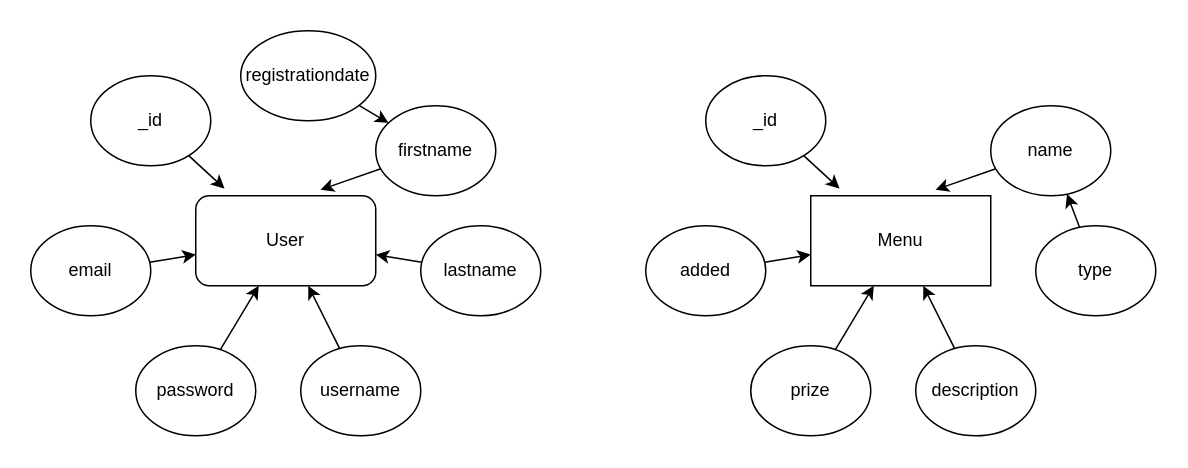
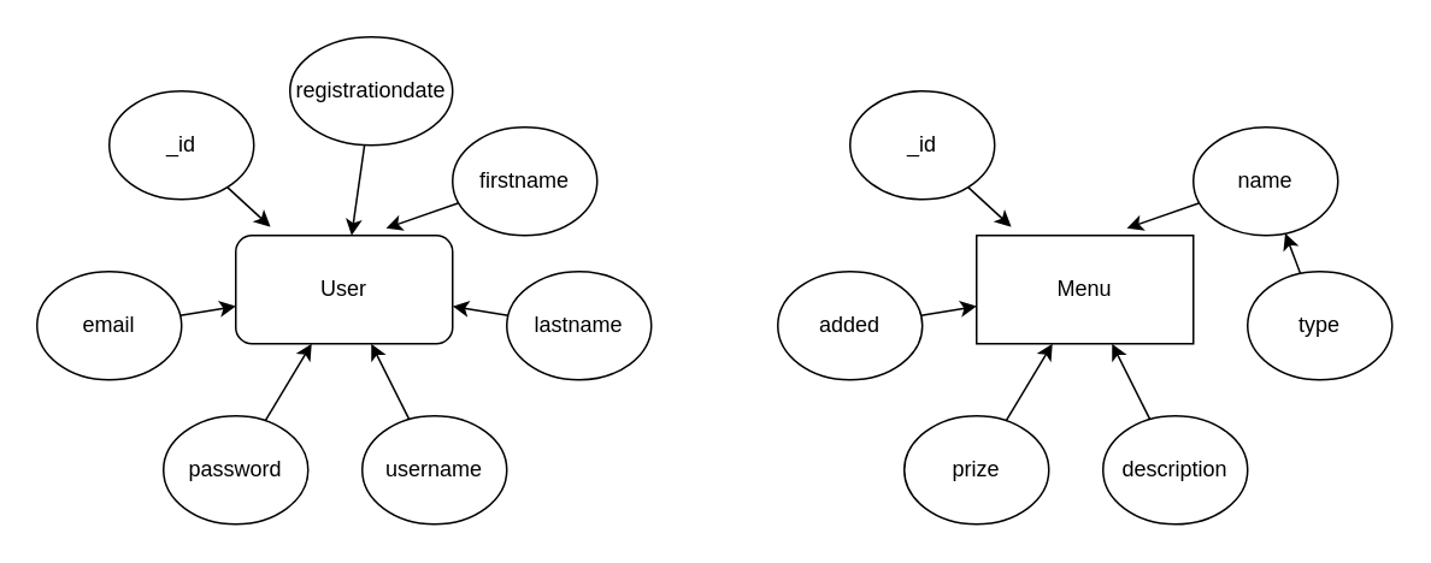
  <mxCell id="0" />
  <mxCell id="1" parent="0" />
  <mxCell id="2" value="" style="edgeStyle=none;html=1;" edge="1" parent="1" source="3" target="12"><mxGeometry relative="1" as="geometry" /></mxCell>
  <mxCell id="3" value="email" style="ellipse;whiteSpace=wrap;html=1;" vertex="1" parent="1"><mxGeometry x="20" y="150" width="80" height="60" as="geometry" /></mxCell>
  <mxCell id="4" value="" style="edgeStyle=none;html=1;entryX=0.693;entryY=-0.067;entryDx=0;entryDy=0;entryPerimeter=0;" edge="1" parent="1" source="5" target="12"><mxGeometry relative="1" as="geometry" /></mxCell>
  <mxCell id="5" value="firstname" style="ellipse;whiteSpace=wrap;html=1;" vertex="1" parent="1"><mxGeometry x="250" y="70" width="80" height="60" as="geometry" /></mxCell>
  <mxCell id="6" value="" style="edgeStyle=none;html=1;" edge="1" parent="1" source="7" target="12"><mxGeometry relative="1" as="geometry" /></mxCell>
  <mxCell id="7" value="lastname" style="ellipse;whiteSpace=wrap;html=1;" vertex="1" parent="1"><mxGeometry x="280" y="150" width="80" height="60" as="geometry" /></mxCell>
  <mxCell id="8" value="" style="edgeStyle=none;html=1;" edge="1" parent="1" source="9" target="12"><mxGeometry relative="1" as="geometry" /></mxCell>
  <mxCell id="9" value="username" style="ellipse;whiteSpace=wrap;html=1;" vertex="1" parent="1"><mxGeometry x="200" y="230" width="80" height="60" as="geometry" /></mxCell>
  <mxCell id="10" value="" style="edgeStyle=none;html=1;" edge="1" parent="1" source="11" target="12"><mxGeometry relative="1" as="geometry" /></mxCell>
  <mxCell id="11" value="password" style="ellipse;whiteSpace=wrap;html=1;" vertex="1" parent="1"><mxGeometry x="90" y="230" width="80" height="60" as="geometry" /></mxCell>
  <mxCell id="12" value="User" style="whiteSpace=wrap;html=1;rounded=1;" vertex="1" parent="1"><mxGeometry x="130" y="130" width="120" height="60" as="geometry" /></mxCell>
  <mxCell id="13" value="" style="edgeStyle=none;html=1;entryX=0.16;entryY=-0.08;entryDx=0;entryDy=0;entryPerimeter=0;" edge="1" parent="1" source="14" target="12"><mxGeometry relative="1" as="geometry" /></mxCell>
  <mxCell id="14" value="_id" style="ellipse;whiteSpace=wrap;html=1;" vertex="1" parent="1"><mxGeometry x="60" y="50" width="80" height="60" as="geometry" /></mxCell>
  <mxCell id="15" value="" style="edgeStyle=none;html=1;" edge="1" parent="1" source="16" target="25"><mxGeometry relative="1" as="geometry" /></mxCell>
  <mxCell id="16" value="added" style="ellipse;whiteSpace=wrap;html=1;" vertex="1" parent="1"><mxGeometry x="430" y="150" width="80" height="60" as="geometry" /></mxCell>
  <mxCell id="17" value="" style="edgeStyle=none;html=1;entryX=0.693;entryY=-0.067;entryDx=0;entryDy=0;entryPerimeter=0;" edge="1" parent="1" source="18" target="25"><mxGeometry relative="1" as="geometry" /></mxCell>
  <mxCell id="18" value="name" style="ellipse;whiteSpace=wrap;html=1;" vertex="1" parent="1"><mxGeometry x="660" y="70" width="80" height="60" as="geometry" /></mxCell>
  <mxCell id="19" value="" style="edgeStyle=none;html=1;" edge="1" parent="1" source="20" target="18"><mxGeometry relative="1" as="geometry" /></mxCell>
  <mxCell id="20" value="type" style="ellipse;whiteSpace=wrap;html=1;" vertex="1" parent="1"><mxGeometry x="690" y="150" width="80" height="60" as="geometry" /></mxCell>
  <mxCell id="21" value="" style="edgeStyle=none;html=1;" edge="1" parent="1" source="22" target="25"><mxGeometry relative="1" as="geometry" /></mxCell>
  <mxCell id="22" value="description" style="ellipse;whiteSpace=wrap;html=1;" vertex="1" parent="1"><mxGeometry x="610" y="230" width="80" height="60" as="geometry" /></mxCell>
  <mxCell id="23" value="" style="edgeStyle=none;html=1;" edge="1" parent="1" source="24" target="25"><mxGeometry relative="1" as="geometry" /></mxCell>
  <mxCell id="24" value="prize" style="ellipse;whiteSpace=wrap;html=1;" vertex="1" parent="1"><mxGeometry x="500" y="230" width="80" height="60" as="geometry" /></mxCell>
  <mxCell id="25" value="Menu" style="rounded=0;whiteSpace=wrap;html=1;" vertex="1" parent="1"><mxGeometry x="540" y="130" width="120" height="60" as="geometry" /></mxCell>
  <mxCell id="26" value="" style="edgeStyle=none;html=1;entryX=0.16;entryY=-0.08;entryDx=0;entryDy=0;entryPerimeter=0;" edge="1" parent="1" source="27" target="25"><mxGeometry relative="1" as="geometry" /></mxCell>
  <mxCell id="27" value="_id" style="ellipse;whiteSpace=wrap;html=1;" vertex="1" parent="1"><mxGeometry x="470" y="50" width="80" height="60" as="geometry" /></mxCell>
- <mxCell id="28" value="" style="edgeStyle=none;html=1;" edge="1" parent="1" source="29" target="5"><mxGeometry relative="1" as="geometry" /></mxCell>
+ <mxCell id="28" value="" style="edgeStyle=none;html=1;" edge="1" parent="1" source="29" target="12"><mxGeometry relative="1" as="geometry" /></mxCell>
  <mxCell id="29" value="registrationdate" style="ellipse;whiteSpace=wrap;html=1;" vertex="1" parent="1"><mxGeometry x="160" y="20" width="90" height="60" as="geometry" /></mxCell>
